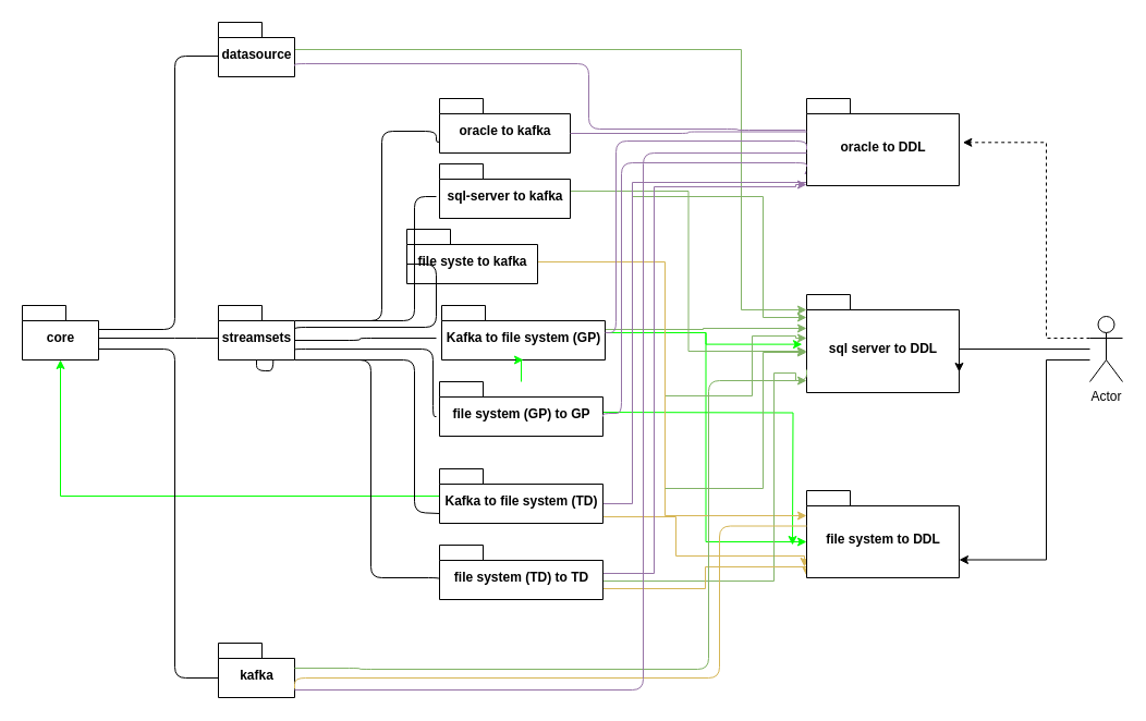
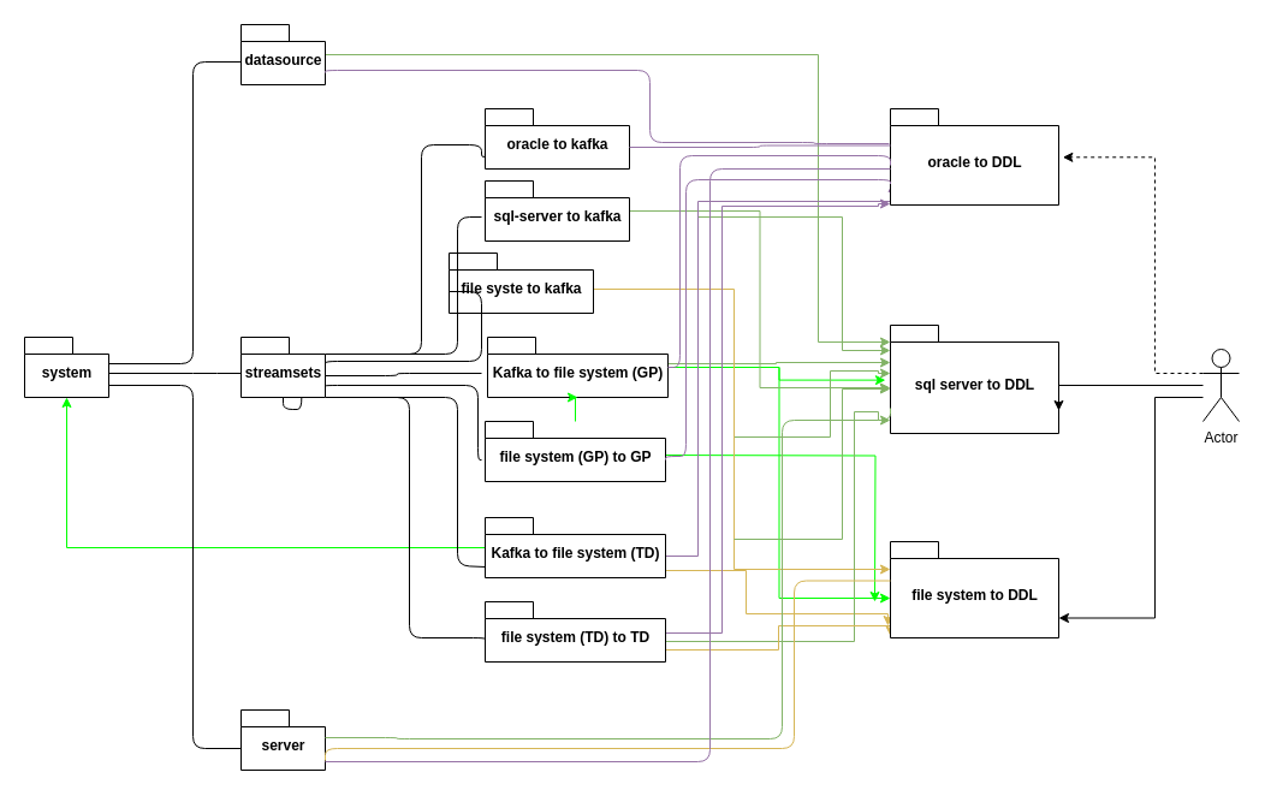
  <mxCell id="0" />
  <mxCell id="1" parent="0" />
  <mxCell id="2" style="edgeStyle=orthogonalEdgeStyle;rounded=0;orthogonalLoop=1;jettySize=auto;html=1;exitX=0;exitY=0;exitDx=150;exitDy=41;exitPerimeter=0;entryX=0;entryY=0;entryDx=0;entryDy=41;entryPerimeter=0;fillColor=#d5e8d4;strokeColor=#82b366;" edge="1" parent="1"><mxGeometry relative="1" as="geometry"><mxPoint x="555" y="322" as="sourcePoint" /><mxPoint x="740" y="301" as="targetPoint" /><Array as="points"><mxPoint x="555" y="302" /><mxPoint x="645" y="302" /><mxPoint x="645" y="301" /></Array></mxGeometry></mxCell>
  <mxCell id="3" style="edgeStyle=orthogonalEdgeStyle;rounded=0;orthogonalLoop=1;jettySize=auto;html=1;entryX=-0.029;entryY=0.507;entryDx=0;entryDy=0;entryPerimeter=0;strokeColor=#00FF00;" edge="1" parent="1" source="5" target="40"><mxGeometry relative="1" as="geometry" /></mxCell>
  <mxCell id="4" style="edgeStyle=orthogonalEdgeStyle;rounded=0;orthogonalLoop=1;jettySize=auto;html=1;entryX=0;entryY=0;entryDx=0;entryDy=47;entryPerimeter=0;strokeColor=#00FF00;" edge="1" parent="1" source="5" target="41"><mxGeometry relative="1" as="geometry" /></mxCell>
  <mxCell id="5" value="Kafka to file system (GP)" style="shape=folder;fontStyle=1;spacingTop=10;tabWidth=40;tabHeight=14;tabPosition=left;html=1;" vertex="1" parent="1"><mxGeometry x="405" y="280" width="150" height="50" as="geometry" /></mxCell>
  <mxCell id="6" style="edgeStyle=orthogonalEdgeStyle;rounded=0;orthogonalLoop=1;jettySize=auto;html=1;entryX=0;entryY=0;entryDx=0;entryDy=52;entryPerimeter=0;fillColor=#d5e8d4;strokeColor=#82b366;" edge="1" parent="1"><mxGeometry relative="1" as="geometry"><mxPoint x="740" y="310" as="targetPoint" /><mxPoint x="610" y="363" as="sourcePoint" /><Array as="points"><mxPoint x="690" y="363" /><mxPoint x="690" y="308" /><mxPoint x="730" y="308" /><mxPoint x="730" y="310" /></Array></mxGeometry></mxCell>
  <mxCell id="7" style="edgeStyle=orthogonalEdgeStyle;rounded=0;orthogonalLoop=1;jettySize=auto;html=1;strokeColor=#00FF00;" edge="1" parent="1" source="9" target="5"><mxGeometry relative="1" as="geometry"><mxPoint x="710" y="330" as="targetPoint" /></mxGeometry></mxCell>
  <mxCell id="8" style="edgeStyle=orthogonalEdgeStyle;rounded=0;orthogonalLoop=1;jettySize=auto;html=1;entryX=0;entryY=0;entryDx=0;entryDy=47;entryPerimeter=0;strokeColor=#00FF00;" edge="1" parent="1"><mxGeometry relative="1" as="geometry"><mxPoint x="540" y="378" as="sourcePoint" /><mxPoint x="727" y="500" as="targetPoint" /></mxGeometry></mxCell>
  <mxCell id="9" value="file system (GP) to GP" style="shape=folder;fontStyle=1;spacingTop=10;tabWidth=40;tabHeight=14;tabPosition=left;html=1;" vertex="1" parent="1"><mxGeometry x="403" y="350" width="150" height="50" as="geometry" /></mxCell>
- <mxCell id="10" value="core" style="shape=folder;fontStyle=1;spacingTop=10;tabWidth=40;tabHeight=14;tabPosition=left;html=1;" vertex="1" parent="1"><mxGeometry x="20" y="280" width="70" height="50" as="geometry" /></mxCell>
+ <mxCell id="10" value="system" style="shape=folder;fontStyle=1;spacingTop=10;tabWidth=40;tabHeight=14;tabPosition=left;html=1;" vertex="1" parent="1"><mxGeometry x="20" y="280" width="70" height="50" as="geometry" /></mxCell>
  <mxCell id="11" style="edgeStyle=orthogonalEdgeStyle;rounded=0;orthogonalLoop=1;jettySize=auto;html=1;exitX=0;exitY=0;exitDx=120;exitDy=32;exitPerimeter=0;entryX=0;entryY=0;entryDx=0;entryDy=23;entryPerimeter=0;fillColor=#d5e8d4;strokeColor=#82b366;" edge="1" parent="1"><mxGeometry relative="1" as="geometry"><mxPoint x="740" y="291" as="targetPoint" /><mxPoint x="580" y="180" as="sourcePoint" /><Array as="points"><mxPoint x="700" y="180" /><mxPoint x="700" y="291" /></Array></mxGeometry></mxCell>
  <mxCell id="12" style="edgeStyle=orthogonalEdgeStyle;rounded=0;orthogonalLoop=1;jettySize=auto;html=1;entryX=0;entryY=0;entryDx=0;entryDy=52;entryPerimeter=0;fillColor=#d5e8d4;strokeColor=#82b366;" edge="1" parent="1" source="13" target="40"><mxGeometry relative="1" as="geometry" /></mxCell>
  <mxCell id="13" value="sql-server to kafka" style="shape=folder;fontStyle=1;spacingTop=10;tabWidth=40;tabHeight=14;tabPosition=left;html=1;" vertex="1" parent="1"><mxGeometry x="403" y="150" width="120" height="50" as="geometry" /></mxCell>
  <mxCell id="14" style="edgeStyle=orthogonalEdgeStyle;rounded=0;orthogonalLoop=1;jettySize=auto;html=1;entryX=0;entryY=0;entryDx=0;entryDy=14;entryPerimeter=0;fillColor=#d5e8d4;strokeColor=#82b366;" edge="1" parent="1" source="15" target="40"><mxGeometry relative="1" as="geometry"><mxPoint x="660" y="290" as="targetPoint" /><Array as="points"><mxPoint x="680" y="45" /><mxPoint x="680" y="284" /></Array></mxGeometry></mxCell>
  <mxCell id="15" value="datasource" style="shape=folder;fontStyle=1;spacingTop=10;tabWidth=40;tabHeight=14;tabPosition=left;html=1;" vertex="1" parent="1"><mxGeometry x="200" y="20" width="70" height="50" as="geometry" /></mxCell>
  <mxCell id="16" value="oracle to kafka" style="shape=folder;fontStyle=1;spacingTop=10;tabWidth=40;tabHeight=14;tabPosition=left;html=1;" vertex="1" parent="1"><mxGeometry x="403" y="90" width="120" height="50" as="geometry" /></mxCell>
- <mxCell id="17" value="kafka" style="shape=folder;fontStyle=1;spacingTop=10;tabWidth=40;tabHeight=14;tabPosition=left;html=1;" vertex="1" parent="1"><mxGeometry x="200" y="590" width="70" height="50" as="geometry" /></mxCell>
+ <mxCell id="17" value="server" style="shape=folder;fontStyle=1;spacingTop=10;tabWidth=40;tabHeight=14;tabPosition=left;html=1;" vertex="1" parent="1"><mxGeometry x="200" y="590" width="70" height="50" as="geometry" /></mxCell>
  <mxCell id="18" style="edgeStyle=orthogonalEdgeStyle;rounded=0;orthogonalLoop=1;jettySize=auto;html=1;entryX=0;entryY=0;entryDx=0;entryDy=23;entryPerimeter=0;fillColor=#fff2cc;strokeColor=#d6b656;" edge="1" parent="1" source="19" target="41"><mxGeometry relative="1" as="geometry"><Array as="points"><mxPoint x="610" y="240" /><mxPoint x="610" y="473" /></Array></mxGeometry></mxCell>
  <mxCell id="19" value="file syste to kafka" style="shape=folder;fontStyle=1;spacingTop=10;tabWidth=40;tabHeight=14;tabPosition=left;html=1;" vertex="1" parent="1"><mxGeometry x="373" y="210" width="120" height="50" as="geometry" /></mxCell>
  <mxCell id="20" style="edgeStyle=orthogonalEdgeStyle;rounded=0;orthogonalLoop=1;jettySize=auto;html=1;entryX=0.014;entryY=0.675;entryDx=0;entryDy=0;entryPerimeter=0;fillColor=#e1d5e7;strokeColor=#9673a6;exitX=0;exitY=0;exitDx=150;exitDy=32;exitPerimeter=0;" edge="1" parent="1"><mxGeometry relative="1" as="geometry"><mxPoint x="741.96" y="151" as="targetPoint" /><mxPoint x="553" y="466" as="sourcePoint" /><Array as="points"><mxPoint x="553" y="462" /><mxPoint x="580" y="462" /><mxPoint x="580" y="167" /><mxPoint x="742" y="167" /></Array></mxGeometry></mxCell>
  <mxCell id="21" style="edgeStyle=orthogonalEdgeStyle;rounded=0;orthogonalLoop=1;jettySize=auto;html=1;entryX=0;entryY=0.667;entryDx=0;entryDy=0;entryPerimeter=0;fillColor=#d5e8d4;strokeColor=#82b366;" edge="1" parent="1"><mxGeometry relative="1" as="geometry"><mxPoint x="610" y="448" as="sourcePoint" /><mxPoint x="740" y="323.03" as="targetPoint" /><Array as="points"><mxPoint x="700" y="448" /><mxPoint x="700" y="323" /></Array></mxGeometry></mxCell>
  <mxCell id="22" style="edgeStyle=orthogonalEdgeStyle;rounded=0;orthogonalLoop=1;jettySize=auto;html=1;fillColor=#fff2cc;strokeColor=#d6b656;" edge="1" parent="1"><mxGeometry relative="1" as="geometry"><mxPoint x="553" y="474" as="sourcePoint" /><mxPoint x="738" y="520" as="targetPoint" /><Array as="points"><mxPoint x="620" y="474" /><mxPoint x="620" y="510" /><mxPoint x="738" y="510" /></Array></mxGeometry></mxCell>
  <mxCell id="23" style="edgeStyle=orthogonalEdgeStyle;orthogonalLoop=1;jettySize=auto;html=1;strokeColor=#00FF00;rounded=0;" edge="1" parent="1" source="24" target="10"><mxGeometry relative="1" as="geometry" /></mxCell>
  <mxCell id="24" value="Kafka to file system (TD)" style="shape=folder;fontStyle=1;spacingTop=10;tabWidth=40;tabHeight=14;tabPosition=left;html=1;" vertex="1" parent="1"><mxGeometry x="403" y="430" width="150" height="50" as="geometry" /></mxCell>
  <mxCell id="25" style="edgeStyle=orthogonalEdgeStyle;rounded=0;orthogonalLoop=1;jettySize=auto;html=1;fillColor=#e1d5e7;strokeColor=#9673a6;entryX=0;entryY=0.9;entryDx=0;entryDy=0;entryPerimeter=0;" edge="1" parent="1"><mxGeometry relative="1" as="geometry"><mxPoint x="543" y="526" as="sourcePoint" /><mxPoint x="740" y="169" as="targetPoint" /><Array as="points"><mxPoint x="600" y="526" /><mxPoint x="600" y="171" /><mxPoint x="730" y="171" /><mxPoint x="730" y="169" /></Array></mxGeometry></mxCell>
  <mxCell id="26" style="edgeStyle=orthogonalEdgeStyle;rounded=0;orthogonalLoop=1;jettySize=auto;html=1;entryX=0;entryY=0;entryDx=0;entryDy=71;entryPerimeter=0;fillColor=#d5e8d4;strokeColor=#82b366;" edge="1" parent="1"><mxGeometry relative="1" as="geometry"><mxPoint x="553" y="533" as="sourcePoint" /><mxPoint x="740" y="349" as="targetPoint" /><Array as="points"><mxPoint x="710" y="533" /><mxPoint x="710" y="342" /><mxPoint x="730" y="342" /><mxPoint x="730" y="349" /></Array></mxGeometry></mxCell>
  <mxCell id="27" style="edgeStyle=orthogonalEdgeStyle;rounded=0;orthogonalLoop=1;jettySize=auto;html=1;entryX=0;entryY=0;entryDx=0;entryDy=63.5;entryPerimeter=0;fillColor=#fff2cc;strokeColor=#d6b656;" edge="1" parent="1"><mxGeometry relative="1" as="geometry"><mxPoint x="553" y="540" as="sourcePoint" /><mxPoint x="740" y="528.5" as="targetPoint" /><Array as="points"><mxPoint x="647" y="540" /><mxPoint x="647" y="520" /><mxPoint x="740" y="520" /></Array></mxGeometry></mxCell>
  <mxCell id="28" value="file system (TD) to TD" style="shape=folder;fontStyle=1;spacingTop=10;tabWidth=40;tabHeight=14;tabPosition=left;html=1;" vertex="1" parent="1"><mxGeometry x="403" y="500" width="150" height="50" as="geometry" /></mxCell>
  <mxCell id="29" value="" style="endArrow=none;html=1;edgeStyle=orthogonalEdgeStyle;" edge="1" parent="1" source="49"><mxGeometry relative="1" as="geometry"><mxPoint x="90" y="310" as="sourcePoint" /><mxPoint x="250" y="310" as="targetPoint" /></mxGeometry></mxCell>
  <mxCell id="30" value="" style="endArrow=none;html=1;edgeStyle=orthogonalEdgeStyle;entryX=0;entryY=0;entryDx=0;entryDy=32;entryPerimeter=0;" edge="1" parent="1" target="17"><mxGeometry relative="1" as="geometry"><mxPoint x="90" y="320" as="sourcePoint" /><mxPoint x="220" y="320" as="targetPoint" /><Array as="points"><mxPoint x="160" y="320" /><mxPoint x="160" y="622" /></Array></mxGeometry></mxCell>
  <mxCell id="31" value="" style="endArrow=none;html=1;edgeStyle=orthogonalEdgeStyle;exitX=0;exitY=0;exitDx=70;exitDy=23;exitPerimeter=0;" edge="1" parent="1"><mxGeometry relative="1" as="geometry"><mxPoint x="90" y="302" as="sourcePoint" /><mxPoint x="200" y="51" as="targetPoint" /><Array as="points"><mxPoint x="160" y="302" /><mxPoint x="160" y="51" /></Array></mxGeometry></mxCell>
  <mxCell id="32" value="" style="endArrow=none;html=1;edgeStyle=orthogonalEdgeStyle;exitX=0;exitY=0;exitDx=70;exitDy=32;exitPerimeter=0;" edge="1" parent="1" source="49"><mxGeometry relative="1" as="geometry"><mxPoint x="330" y="310" as="sourcePoint" /><mxPoint x="400" y="310" as="targetPoint" /><Array as="points"><mxPoint x="330" y="312" /><mxPoint x="330" y="310" /></Array></mxGeometry></mxCell>
  <mxCell id="33" value="" style="endArrow=none;html=1;edgeStyle=orthogonalEdgeStyle;entryX=0;entryY=0;entryDx=0;entryDy=32;entryPerimeter=0;exitX=0;exitY=0;exitDx=70;exitDy=41;exitPerimeter=0;" edge="1" parent="1" source="49"><mxGeometry relative="1" as="geometry"><mxPoint x="310" y="320" as="sourcePoint" /><mxPoint x="400" y="382" as="targetPoint" /><Array as="points"><mxPoint x="270" y="320" /><mxPoint x="397" y="320" /><mxPoint x="397" y="382" /></Array></mxGeometry></mxCell>
  <mxCell id="34" value="" style="endArrow=none;html=1;edgeStyle=orthogonalEdgeStyle;exitX=0;exitY=0;exitDx=70;exitDy=50;exitPerimeter=0;entryX=0;entryY=0;entryDx=0;entryDy=41;entryPerimeter=0;" edge="1" parent="1" source="49" target="24"><mxGeometry relative="1" as="geometry"><mxPoint x="330" y="330" as="sourcePoint" /><mxPoint x="450" y="470" as="targetPoint" /><Array as="points"><mxPoint x="380" y="330" /><mxPoint x="380" y="470" /></Array></mxGeometry></mxCell>
  <mxCell id="35" value="" style="endArrow=none;html=1;edgeStyle=orthogonalEdgeStyle;entryX=0;entryY=0;entryDx=0;entryDy=32;entryPerimeter=0;" edge="1" parent="1" target="28"><mxGeometry relative="1" as="geometry"><mxPoint x="320" y="330" as="sourcePoint" /><mxPoint x="450" y="530" as="targetPoint" /><Array as="points"><mxPoint x="340" y="330" /><mxPoint x="340" y="530" /><mxPoint x="403" y="530" /></Array></mxGeometry></mxCell>
  <mxCell id="36" value="" style="endArrow=none;html=1;edgeStyle=orthogonalEdgeStyle;entryX=0;entryY=0;entryDx=0;entryDy=32;entryPerimeter=0;exitX=0;exitY=0;exitDx=70;exitDy=23;exitPerimeter=0;" edge="1" parent="1" source="49" target="19"><mxGeometry relative="1" as="geometry"><mxPoint x="320" y="300" as="sourcePoint" /><mxPoint x="400" y="220" as="targetPoint" /><Array as="points"><mxPoint x="270" y="300" /><mxPoint x="400" y="300" /><mxPoint x="400" y="242" /></Array></mxGeometry></mxCell>
  <mxCell id="37" value="" style="endArrow=none;html=1;edgeStyle=orthogonalEdgeStyle;exitX=0;exitY=0;exitDx=70;exitDy=14;exitPerimeter=0;" edge="1" parent="1" source="49"><mxGeometry relative="1" as="geometry"><mxPoint x="330" y="310" as="sourcePoint" /><mxPoint x="400" y="180" as="targetPoint" /><Array as="points"><mxPoint x="380" y="294" /><mxPoint x="380" y="180" /></Array></mxGeometry></mxCell>
  <mxCell id="38" value="" style="endArrow=none;html=1;edgeStyle=orthogonalEdgeStyle;exitX=0;exitY=0;exitDx=70;exitDy=14;exitPerimeter=0;entryX=0;entryY=0;entryDx=0;entryDy=32;entryPerimeter=0;" edge="1" parent="1" target="16"><mxGeometry relative="1" as="geometry"><mxPoint x="320" y="294" as="sourcePoint" /><mxPoint x="400" y="130" as="targetPoint" /><Array as="points"><mxPoint x="350" y="294" /><mxPoint x="350" y="120" /><mxPoint x="400" y="120" /><mxPoint x="400" y="130" /><mxPoint x="403" y="130" /></Array></mxGeometry></mxCell>
  <mxCell id="39" value="oracle to DDL" style="shape=folder;fontStyle=1;spacingTop=10;tabWidth=40;tabHeight=14;tabPosition=left;html=1;" vertex="1" parent="1"><mxGeometry x="740" y="90" width="140" height="80" as="geometry" /></mxCell>
  <mxCell id="40" value="sql server to DDL" style="shape=folder;fontStyle=1;spacingTop=10;tabWidth=40;tabHeight=14;tabPosition=left;html=1;" vertex="1" parent="1"><mxGeometry x="740" y="270" width="140" height="90" as="geometry" /></mxCell>
  <mxCell id="41" value="file system to DDL" style="shape=folder;fontStyle=1;spacingTop=10;tabWidth=40;tabHeight=14;tabPosition=left;html=1;" vertex="1" parent="1"><mxGeometry x="740" y="450" width="140" height="80" as="geometry" /></mxCell>
  <mxCell id="42" value="" style="endArrow=none;html=1;edgeStyle=orthogonalEdgeStyle;fillColor=#e1d5e7;strokeColor=#9673a6;entryX=0.014;entryY=0.263;entryDx=0;entryDy=0;entryPerimeter=0;exitX=0;exitY=0;exitDx=70;exitDy=32;exitPerimeter=0;" edge="1" parent="1"><mxGeometry relative="1" as="geometry"><mxPoint x="270" y="60" as="sourcePoint" /><mxPoint x="738.96" y="119.04" as="targetPoint" /><Array as="points"><mxPoint x="270" y="58" /><mxPoint x="540" y="58" /><mxPoint x="540" y="118" /><mxPoint x="677" y="118" /><mxPoint x="677" y="119" /></Array></mxGeometry></mxCell>
  <mxCell id="43" value="" style="endArrow=none;html=1;edgeStyle=orthogonalEdgeStyle;fillColor=#e1d5e7;strokeColor=#9673a6;entryX=0;entryY=0;entryDx=0;entryDy=30.5;entryPerimeter=0;exitX=0;exitY=0;exitDx=120;exitDy=32;exitPerimeter=0;" edge="1" parent="1" source="16" target="39"><mxGeometry relative="1" as="geometry"><mxPoint x="580" y="120" as="sourcePoint" /><mxPoint x="680" y="120" as="targetPoint" /><Array as="points" /></mxGeometry></mxCell>
  <mxCell id="44" value="" style="endArrow=none;html=1;edgeStyle=orthogonalEdgeStyle;entryX=0;entryY=0;entryDx=0;entryDy=47;entryPerimeter=0;fillColor=#e1d5e7;strokeColor=#9673a6;" edge="1" parent="1" target="39"><mxGeometry relative="1" as="geometry"><mxPoint x="555" y="305" as="sourcePoint" /><mxPoint x="685.98" y="130.04" as="targetPoint" /><Array as="points"><mxPoint x="565" y="305" /><mxPoint x="565" y="129" /><mxPoint x="740" y="129" /></Array></mxGeometry></mxCell>
  <mxCell id="45" value="" style="endArrow=none;html=1;edgeStyle=orthogonalEdgeStyle;fillColor=#e1d5e7;strokeColor=#9673a6;entryX=0;entryY=0;entryDx=0;entryDy=63.5;entryPerimeter=0;exitX=0;exitY=0;exitDx=150;exitDy=32;exitPerimeter=0;" edge="1" parent="1" source="9"><mxGeometry relative="1" as="geometry"><mxPoint x="560" y="379" as="sourcePoint" /><mxPoint x="740" y="152.5" as="targetPoint" /><Array as="points"><mxPoint x="553" y="379" /><mxPoint x="570" y="379" /><mxPoint x="570" y="149" /><mxPoint x="740" y="149" /></Array></mxGeometry></mxCell>
  <mxCell id="46" value="" style="endArrow=none;html=1;edgeStyle=orthogonalEdgeStyle;entryX=0;entryY=0;entryDx=0;entryDy=30.5;entryPerimeter=0;fillColor=#fff2cc;strokeColor=#d6b656;" edge="1" parent="1"><mxGeometry relative="1" as="geometry"><mxPoint x="270" y="632" as="sourcePoint" /><mxPoint x="740" y="482.5" as="targetPoint" /><Array as="points"><mxPoint x="660" y="622" /><mxPoint x="660" y="482" /></Array></mxGeometry></mxCell>
  <mxCell id="47" value="" style="endArrow=none;html=1;edgeStyle=orthogonalEdgeStyle;exitX=0;exitY=0;exitDx=70;exitDy=23;exitPerimeter=0;fillColor=#d5e8d4;strokeColor=#82b366;" edge="1" parent="1" source="17"><mxGeometry relative="1" as="geometry"><mxPoint x="330" y="612" as="sourcePoint" /><mxPoint x="740" y="339" as="targetPoint" /><Array as="points"><mxPoint x="330" y="613" /><mxPoint x="330" y="614" /><mxPoint x="650" y="614" /><mxPoint x="650" y="349" /><mxPoint x="740" y="349" /></Array></mxGeometry></mxCell>
  <mxCell id="48" value="" style="endArrow=none;html=1;edgeStyle=orthogonalEdgeStyle;fillColor=#e1d5e7;strokeColor=#9673a6;" edge="1" parent="1"><mxGeometry relative="1" as="geometry"><mxPoint x="270" y="633" as="sourcePoint" /><mxPoint x="740" y="140" as="targetPoint" /><Array as="points"><mxPoint x="590" y="633" /><mxPoint x="590" y="140" /></Array></mxGeometry></mxCell>
  <mxCell id="49" value="streamsets" style="shape=folder;fontStyle=1;spacingTop=10;tabWidth=40;tabHeight=14;tabPosition=left;html=1;" vertex="1" parent="1"><mxGeometry x="200" y="280" width="70" height="50" as="geometry" /></mxCell>
  <mxCell id="50" value="" style="endArrow=none;html=1;edgeStyle=orthogonalEdgeStyle;" edge="1" parent="1" target="49"><mxGeometry relative="1" as="geometry"><mxPoint x="90" y="310" as="sourcePoint" /><mxPoint x="250" y="310" as="targetPoint" /><Array as="points"><mxPoint x="170" y="310" /><mxPoint x="170" y="310" /></Array></mxGeometry></mxCell>
  <mxCell id="51" style="edgeStyle=orthogonalEdgeStyle;rounded=0;orthogonalLoop=1;jettySize=auto;html=1;entryX=1.024;entryY=0.504;entryDx=0;entryDy=0;entryPerimeter=0;dashed=1;" edge="1" parent="1" source="54" target="39"><mxGeometry relative="1" as="geometry"><mxPoint x="950" y="130" as="targetPoint" /><Array as="points"><mxPoint x="960" y="310" /><mxPoint x="960" y="130" /></Array></mxGeometry></mxCell>
  <mxCell id="52" style="edgeStyle=orthogonalEdgeStyle;rounded=0;orthogonalLoop=1;jettySize=auto;html=1;entryX=0;entryY=0;entryDx=140;entryDy=63.5;entryPerimeter=0;" edge="1" parent="1" source="54" target="41"><mxGeometry relative="1" as="geometry"><Array as="points"><mxPoint x="960" y="330" /><mxPoint x="960" y="514" /></Array></mxGeometry></mxCell>
  <mxCell id="53" style="edgeStyle=orthogonalEdgeStyle;rounded=0;orthogonalLoop=1;jettySize=auto;html=1;entryX=0;entryY=0;entryDx=140;entryDy=71;entryPerimeter=0;" edge="1" parent="1" source="54" target="40"><mxGeometry relative="1" as="geometry"><Array as="points"><mxPoint x="880" y="320" /></Array></mxGeometry></mxCell>
  <mxCell id="54" value="Actor" style="shape=umlActor;verticalLabelPosition=bottom;verticalAlign=top;html=1;" vertex="1" parent="1"><mxGeometry x="1000" y="290" width="30" height="60" as="geometry" /></mxCell>
